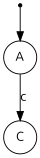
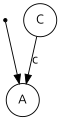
  digraph {
    fontname=Ubuntu
    node [fontname=Ubuntu shape=circle]
    edge [fontname=Ubuntu]
    S [shape=point]
    A
    C
    S -> A
-   A -> C [label=c]
+   C -> A [label=c]
  }
